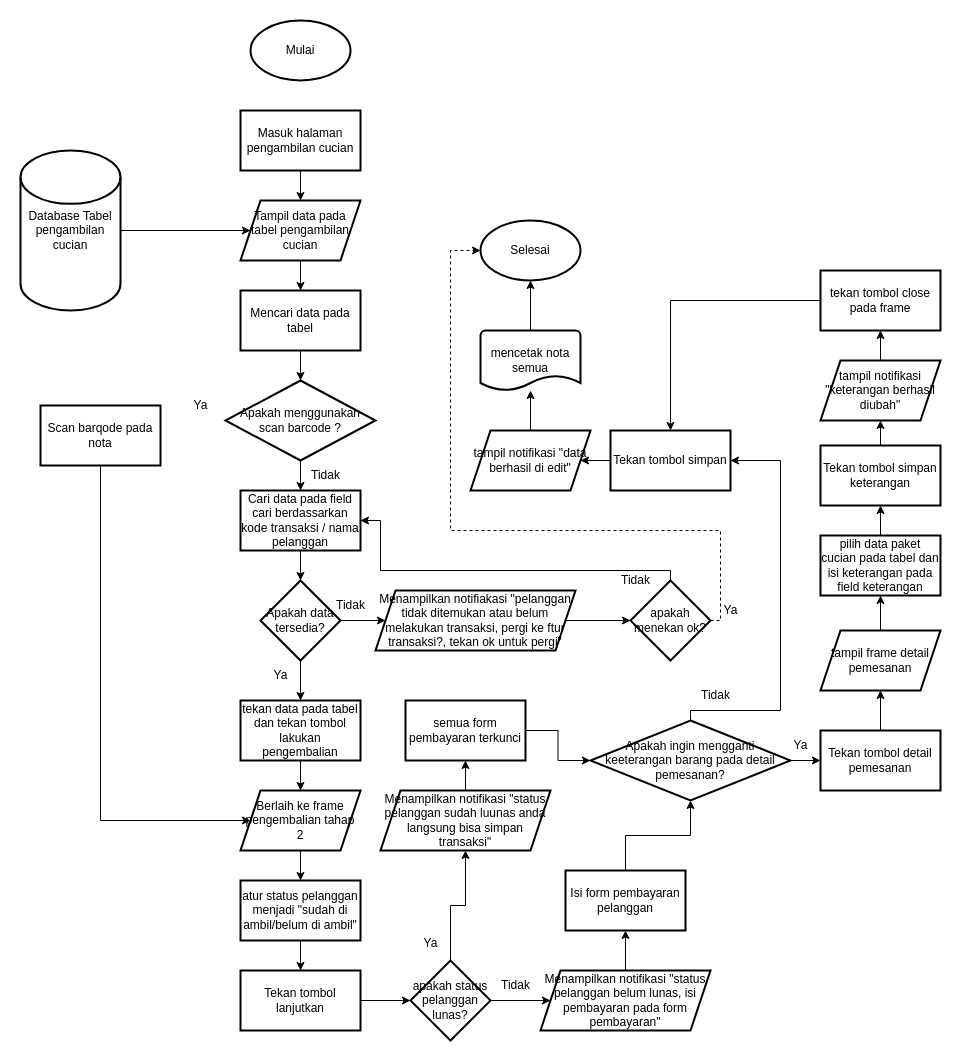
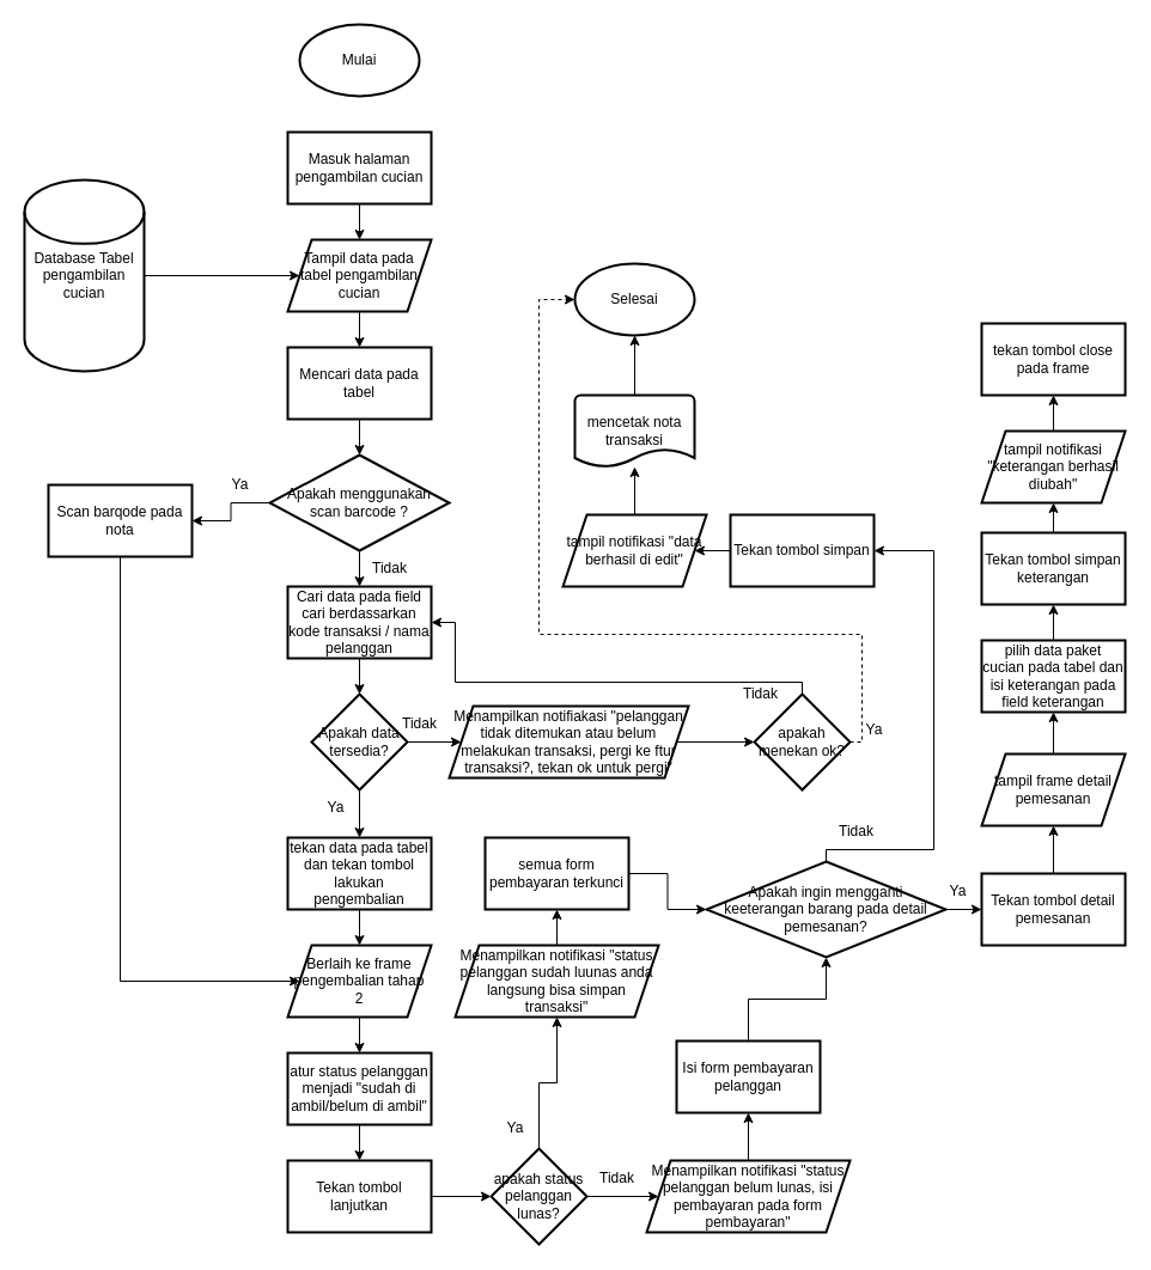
  <mxCell id="0" />
  <mxCell id="1" parent="0" />
  <mxCell id="2" value="Mulai" style="strokeWidth=2;html=1;shape=mxgraph.flowchart.start_1;whiteSpace=wrap;" vertex="1" parent="1"><mxGeometry x="250" y="20" width="100" height="60" as="geometry" /></mxCell>
  <mxCell id="3" value="" style="edgeStyle=orthogonalEdgeStyle;rounded=0;orthogonalLoop=1;jettySize=auto;html=1;" edge="1" parent="1" source="4" target="6"><mxGeometry relative="1" as="geometry" /></mxCell>
  <mxCell id="4" value="Masuk halaman pengambilan cucian" style="whiteSpace=wrap;html=1;strokeWidth=2;" vertex="1" parent="1"><mxGeometry x="240" y="110" width="120" height="60" as="geometry" /></mxCell>
  <mxCell id="5" value="" style="edgeStyle=orthogonalEdgeStyle;rounded=0;orthogonalLoop=1;jettySize=auto;html=1;" edge="1" parent="1" source="6" target="10"><mxGeometry relative="1" as="geometry" /></mxCell>
  <mxCell id="6" value="Tampil data pada tabel pengambilan cucian" style="shape=parallelogram;perimeter=parallelogramPerimeter;whiteSpace=wrap;html=1;fixedSize=1;strokeWidth=2;" vertex="1" parent="1"><mxGeometry x="240" y="200" width="120" height="60" as="geometry" /></mxCell>
  <mxCell id="7" style="edgeStyle=orthogonalEdgeStyle;rounded=0;orthogonalLoop=1;jettySize=auto;html=1;exitX=1;exitY=0.5;exitDx=0;exitDy=0;exitPerimeter=0;" edge="1" parent="1" source="8" target="6"><mxGeometry relative="1" as="geometry" /></mxCell>
  <mxCell id="8" value="Database Tabel pengambilan cucian" style="strokeWidth=2;html=1;shape=mxgraph.flowchart.database;whiteSpace=wrap;" vertex="1" parent="1"><mxGeometry x="20" y="150" width="100" height="160" as="geometry" /></mxCell>
  <mxCell id="9" value="" style="edgeStyle=orthogonalEdgeStyle;rounded=0;orthogonalLoop=1;jettySize=auto;html=1;" edge="1" parent="1" source="10" target="13"><mxGeometry relative="1" as="geometry" /></mxCell>
  <mxCell id="10" value="Mencari data pada tabel" style="whiteSpace=wrap;html=1;strokeWidth=2;" vertex="1" parent="1"><mxGeometry x="240" y="290" width="120" height="60" as="geometry" /></mxCell>
  <mxCell id="11" value="" style="edgeStyle=orthogonalEdgeStyle;rounded=0;orthogonalLoop=1;jettySize=auto;html=1;" edge="1" parent="1" source="13" target="15"><mxGeometry relative="1" as="geometry" /></mxCell>
+ <mxCell id="12" value="" style="edgeStyle=orthogonalEdgeStyle;rounded=0;orthogonalLoop=1;jettySize=auto;html=1;" edge="1" parent="1" source="13" target="37"><mxGeometry relative="1" as="geometry" /></mxCell>
  <mxCell id="13" value="Apakah menggunakan scan barcode ?" style="rhombus;whiteSpace=wrap;html=1;strokeWidth=2;" vertex="1" parent="1"><mxGeometry x="225" y="380" width="150" height="80" as="geometry" /></mxCell>
  <mxCell id="14" value="" style="edgeStyle=orthogonalEdgeStyle;rounded=0;orthogonalLoop=1;jettySize=auto;html=1;" edge="1" parent="1" source="15" target="19"><mxGeometry relative="1" as="geometry" /></mxCell>
  <mxCell id="15" value="Cari data pada field cari berdassarkan kode transaksi / nama pelanggan" style="whiteSpace=wrap;html=1;strokeWidth=2;" vertex="1" parent="1"><mxGeometry x="240" y="490" width="120" height="60" as="geometry" /></mxCell>
  <mxCell id="16" value="Tidak" style="text;html=1;align=center;verticalAlign=middle;resizable=0;points=[];autosize=1;strokeColor=none;fillColor=none;" vertex="1" parent="1"><mxGeometry x="300" y="460" width="50" height="30" as="geometry" /></mxCell>
  <mxCell id="17" value="" style="edgeStyle=orthogonalEdgeStyle;rounded=0;orthogonalLoop=1;jettySize=auto;html=1;" edge="1" parent="1" source="19" target="21"><mxGeometry relative="1" as="geometry" /></mxCell>
  <mxCell id="18" value="" style="edgeStyle=orthogonalEdgeStyle;rounded=0;orthogonalLoop=1;jettySize=auto;html=1;" edge="1" parent="1" source="19" target="28"><mxGeometry relative="1" as="geometry" /></mxCell>
  <mxCell id="19" value="Apakah data tersedia?" style="rhombus;whiteSpace=wrap;html=1;strokeWidth=2;" vertex="1" parent="1"><mxGeometry x="260" y="580" width="80" height="80" as="geometry" /></mxCell>
  <mxCell id="20" value="" style="edgeStyle=orthogonalEdgeStyle;rounded=0;orthogonalLoop=1;jettySize=auto;html=1;" edge="1" parent="1" source="21" target="25"><mxGeometry relative="1" as="geometry" /></mxCell>
  <mxCell id="21" value="Menampilkan notifiakasi &quot;pelanggan tidak ditemukan atau belum melakukan transaksi, pergi ke ftur transaksi?, tekan ok untuk pergi&quot;" style="shape=parallelogram;perimeter=parallelogramPerimeter;whiteSpace=wrap;html=1;fixedSize=1;strokeWidth=2;" vertex="1" parent="1"><mxGeometry x="375" y="590" width="200" height="60" as="geometry" /></mxCell>
  <mxCell id="22" value="Tidak" style="text;html=1;align=center;verticalAlign=middle;resizable=0;points=[];autosize=1;strokeColor=none;fillColor=none;" vertex="1" parent="1"><mxGeometry x="325" y="590" width="50" height="30" as="geometry" /></mxCell>
  <mxCell id="23" style="edgeStyle=orthogonalEdgeStyle;rounded=0;orthogonalLoop=1;jettySize=auto;html=1;exitX=0.5;exitY=0;exitDx=0;exitDy=0;entryX=1;entryY=0.5;entryDx=0;entryDy=0;" edge="1" parent="1" source="25" target="15"><mxGeometry relative="1" as="geometry"><Array as="points"><mxPoint x="670" y="570" /><mxPoint x="380" y="570" /><mxPoint x="380" y="520" /></Array></mxGeometry></mxCell>
  <mxCell id="24" style="edgeStyle=orthogonalEdgeStyle;rounded=0;orthogonalLoop=1;jettySize=auto;html=1;exitX=1;exitY=0.5;exitDx=0;exitDy=0;entryX=0;entryY=0.5;entryDx=0;entryDy=0;entryPerimeter=0;dashed=1;" edge="1" parent="1" source="25" target="75"><mxGeometry relative="1" as="geometry"><Array as="points"><mxPoint x="720" y="620" /><mxPoint x="720" y="530" /><mxPoint x="450" y="530" /><mxPoint x="450" y="250" /></Array></mxGeometry></mxCell>
  <mxCell id="25" value="apakah menekan ok?" style="rhombus;whiteSpace=wrap;html=1;strokeWidth=2;" vertex="1" parent="1"><mxGeometry x="630" y="580" width="80" height="80" as="geometry" /></mxCell>
  <mxCell id="26" value="Tidak" style="text;html=1;align=center;verticalAlign=middle;resizable=0;points=[];autosize=1;strokeColor=none;fillColor=none;" vertex="1" parent="1"><mxGeometry x="610" y="565" width="50" height="30" as="geometry" /></mxCell>
  <mxCell id="27" value="" style="edgeStyle=orthogonalEdgeStyle;rounded=0;orthogonalLoop=1;jettySize=auto;html=1;" edge="1" parent="1" source="28" target="31"><mxGeometry relative="1" as="geometry" /></mxCell>
  <mxCell id="28" value="tekan data pada tabel dan tekan tombol lakukan pengembalian" style="whiteSpace=wrap;html=1;strokeWidth=2;" vertex="1" parent="1"><mxGeometry x="240" y="700" width="120" height="60" as="geometry" /></mxCell>
  <mxCell id="29" value="Ya" style="text;html=1;align=center;verticalAlign=middle;resizable=0;points=[];autosize=1;strokeColor=none;fillColor=none;" vertex="1" parent="1"><mxGeometry x="260" y="660" width="40" height="30" as="geometry" /></mxCell>
  <mxCell id="30" value="" style="edgeStyle=orthogonalEdgeStyle;rounded=0;orthogonalLoop=1;jettySize=auto;html=1;" edge="1" parent="1" source="31" target="33"><mxGeometry relative="1" as="geometry" /></mxCell>
  <mxCell id="31" value="Berlaih ke frame pengembalian tahap 2" style="shape=parallelogram;perimeter=parallelogramPerimeter;whiteSpace=wrap;html=1;fixedSize=1;strokeWidth=2;" vertex="1" parent="1"><mxGeometry x="240" y="790" width="120" height="60" as="geometry" /></mxCell>
  <mxCell id="32" value="" style="edgeStyle=orthogonalEdgeStyle;rounded=0;orthogonalLoop=1;jettySize=auto;html=1;" edge="1" parent="1" source="33" target="35"><mxGeometry relative="1" as="geometry" /></mxCell>
  <mxCell id="33" value="atur status pelanggan menjadi &quot;sudah di ambil/belum di ambil&quot;" style="whiteSpace=wrap;html=1;strokeWidth=2;" vertex="1" parent="1"><mxGeometry x="240" y="880" width="120" height="60" as="geometry" /></mxCell>
  <mxCell id="34" value="" style="edgeStyle=orthogonalEdgeStyle;rounded=0;orthogonalLoop=1;jettySize=auto;html=1;" edge="1" parent="1" source="35" target="41"><mxGeometry relative="1" as="geometry" /></mxCell>
  <mxCell id="35" value="Tekan tombol lanjutkan" style="whiteSpace=wrap;html=1;strokeWidth=2;" vertex="1" parent="1"><mxGeometry x="240" y="970" width="120" height="60" as="geometry" /></mxCell>
  <mxCell id="36" style="edgeStyle=orthogonalEdgeStyle;rounded=0;orthogonalLoop=1;jettySize=auto;html=1;exitX=0.5;exitY=1;exitDx=0;exitDy=0;entryX=0;entryY=0.5;entryDx=0;entryDy=0;" edge="1" parent="1" source="37" target="31"><mxGeometry relative="1" as="geometry"><Array as="points"><mxPoint x="100" y="820" /></Array></mxGeometry></mxCell>
  <mxCell id="37" value="Scan barqode pada nota" style="whiteSpace=wrap;html=1;strokeWidth=2;" vertex="1" parent="1"><mxGeometry x="40" y="405" width="120" height="60" as="geometry" /></mxCell>
  <mxCell id="38" value="Ya" style="text;html=1;align=center;verticalAlign=middle;resizable=0;points=[];autosize=1;strokeColor=none;fillColor=none;" vertex="1" parent="1"><mxGeometry x="180" y="390" width="40" height="30" as="geometry" /></mxCell>
  <mxCell id="39" value="" style="edgeStyle=orthogonalEdgeStyle;rounded=0;orthogonalLoop=1;jettySize=auto;html=1;" edge="1" parent="1" source="41" target="43"><mxGeometry relative="1" as="geometry" /></mxCell>
  <mxCell id="40" value="" style="edgeStyle=orthogonalEdgeStyle;rounded=0;orthogonalLoop=1;jettySize=auto;html=1;" edge="1" parent="1" source="41" target="48"><mxGeometry relative="1" as="geometry" /></mxCell>
  <mxCell id="41" value="apakah status pelanggan lunas?" style="rhombus;whiteSpace=wrap;html=1;strokeWidth=2;" vertex="1" parent="1"><mxGeometry x="410" y="960" width="80" height="80" as="geometry" /></mxCell>
  <mxCell id="42" value="" style="edgeStyle=orthogonalEdgeStyle;rounded=0;orthogonalLoop=1;jettySize=auto;html=1;" edge="1" parent="1" source="43" target="46"><mxGeometry relative="1" as="geometry" /></mxCell>
  <mxCell id="43" value="Menampilkan notifikasi &quot;status pelanggan sudah luunas anda langsung bisa simpan transaksi&quot;" style="shape=parallelogram;perimeter=parallelogramPerimeter;whiteSpace=wrap;html=1;fixedSize=1;strokeWidth=2;" vertex="1" parent="1"><mxGeometry x="380" y="790" width="170" height="60" as="geometry" /></mxCell>
  <mxCell id="44" value="Ya" style="text;html=1;align=center;verticalAlign=middle;resizable=0;points=[];autosize=1;strokeColor=none;fillColor=none;" vertex="1" parent="1"><mxGeometry x="410" y="928" width="40" height="30" as="geometry" /></mxCell>
  <mxCell id="45" style="edgeStyle=orthogonalEdgeStyle;rounded=0;orthogonalLoop=1;jettySize=auto;html=1;exitX=1;exitY=0.5;exitDx=0;exitDy=0;entryX=0;entryY=0.5;entryDx=0;entryDy=0;" edge="1" parent="1" source="46" target="54"><mxGeometry relative="1" as="geometry" /></mxCell>
  <mxCell id="46" value="semua form pembayaran terkunci" style="whiteSpace=wrap;html=1;strokeWidth=2;" vertex="1" parent="1"><mxGeometry x="405" y="700" width="120" height="60" as="geometry" /></mxCell>
  <mxCell id="47" value="" style="edgeStyle=orthogonalEdgeStyle;rounded=0;orthogonalLoop=1;jettySize=auto;html=1;" edge="1" parent="1" source="48" target="51"><mxGeometry relative="1" as="geometry" /></mxCell>
  <mxCell id="48" value="Menampilkan notifikasi &quot;status pelanggan belum lunas, isi pembayaran pada form pembayaran&quot;" style="shape=parallelogram;perimeter=parallelogramPerimeter;whiteSpace=wrap;html=1;fixedSize=1;strokeWidth=2;" vertex="1" parent="1"><mxGeometry x="540" y="970" width="170" height="60" as="geometry" /></mxCell>
  <mxCell id="49" value="Tidak" style="text;html=1;align=center;verticalAlign=middle;resizable=0;points=[];autosize=1;strokeColor=none;fillColor=none;" vertex="1" parent="1"><mxGeometry x="490" y="970" width="50" height="30" as="geometry" /></mxCell>
  <mxCell id="50" value="" style="edgeStyle=orthogonalEdgeStyle;rounded=0;orthogonalLoop=1;jettySize=auto;html=1;" edge="1" parent="1" source="51" target="54"><mxGeometry relative="1" as="geometry" /></mxCell>
  <mxCell id="51" value="Isi form pembayaran pelanggan" style="whiteSpace=wrap;html=1;strokeWidth=2;" vertex="1" parent="1"><mxGeometry x="565" y="870" width="120" height="60" as="geometry" /></mxCell>
  <mxCell id="52" value="" style="edgeStyle=orthogonalEdgeStyle;rounded=0;orthogonalLoop=1;jettySize=auto;html=1;" edge="1" parent="1" source="54" target="56"><mxGeometry relative="1" as="geometry" /></mxCell>
  <mxCell id="53" style="edgeStyle=orthogonalEdgeStyle;rounded=0;orthogonalLoop=1;jettySize=auto;html=1;exitX=0.5;exitY=0;exitDx=0;exitDy=0;entryX=1;entryY=0.5;entryDx=0;entryDy=0;" edge="1" parent="1" source="54" target="69"><mxGeometry relative="1" as="geometry"><Array as="points"><mxPoint x="690" y="710" /><mxPoint x="780" y="710" /><mxPoint x="780" y="460" /></Array></mxGeometry></mxCell>
  <mxCell id="54" value="Apakah ingin mengganti keeterangan barang pada detail pemesanan?" style="rhombus;whiteSpace=wrap;html=1;strokeWidth=2;" vertex="1" parent="1"><mxGeometry x="590" y="720" width="200" height="80" as="geometry" /></mxCell>
  <mxCell id="55" value="" style="edgeStyle=orthogonalEdgeStyle;rounded=0;orthogonalLoop=1;jettySize=auto;html=1;" edge="1" parent="1" source="56" target="59"><mxGeometry relative="1" as="geometry" /></mxCell>
  <mxCell id="56" value="Tekan tombol detail pemesanan" style="whiteSpace=wrap;html=1;strokeWidth=2;" vertex="1" parent="1"><mxGeometry x="820" y="730" width="120" height="60" as="geometry" /></mxCell>
  <mxCell id="57" value="Ya" style="text;html=1;align=center;verticalAlign=middle;resizable=0;points=[];autosize=1;strokeColor=none;fillColor=none;" vertex="1" parent="1"><mxGeometry x="780" y="730" width="40" height="30" as="geometry" /></mxCell>
  <mxCell id="58" value="" style="edgeStyle=orthogonalEdgeStyle;rounded=0;orthogonalLoop=1;jettySize=auto;html=1;" edge="1" parent="1" source="59" target="61"><mxGeometry relative="1" as="geometry" /></mxCell>
  <mxCell id="59" value="tampil frame detail pemesanan" style="shape=parallelogram;perimeter=parallelogramPerimeter;whiteSpace=wrap;html=1;fixedSize=1;strokeWidth=2;" vertex="1" parent="1"><mxGeometry x="820" y="630" width="120" height="60" as="geometry" /></mxCell>
  <mxCell id="60" value="" style="edgeStyle=orthogonalEdgeStyle;rounded=0;orthogonalLoop=1;jettySize=auto;html=1;" edge="1" parent="1" source="61" target="63"><mxGeometry relative="1" as="geometry" /></mxCell>
  <mxCell id="61" value="pilih data paket cucian pada tabel dan isi keterangan pada field keterangan" style="whiteSpace=wrap;html=1;strokeWidth=2;" vertex="1" parent="1"><mxGeometry x="820" y="535" width="120" height="60" as="geometry" /></mxCell>
  <mxCell id="62" value="" style="edgeStyle=orthogonalEdgeStyle;rounded=0;orthogonalLoop=1;jettySize=auto;html=1;" edge="1" parent="1" source="63" target="65"><mxGeometry relative="1" as="geometry" /></mxCell>
  <mxCell id="63" value="Tekan tombol simpan keterangan" style="whiteSpace=wrap;html=1;strokeWidth=2;" vertex="1" parent="1"><mxGeometry x="820" y="445" width="120" height="60" as="geometry" /></mxCell>
  <mxCell id="64" value="" style="edgeStyle=orthogonalEdgeStyle;rounded=0;orthogonalLoop=1;jettySize=auto;html=1;" edge="1" parent="1" source="65" target="67"><mxGeometry relative="1" as="geometry" /></mxCell>
  <mxCell id="65" value="tampil notifikasi &quot;keterangan berhasil diubah&quot;" style="shape=parallelogram;perimeter=parallelogramPerimeter;whiteSpace=wrap;html=1;fixedSize=1;strokeWidth=2;" vertex="1" parent="1"><mxGeometry x="820" y="360" width="120" height="60" as="geometry" /></mxCell>
- <mxCell id="66" style="edgeStyle=orthogonalEdgeStyle;rounded=0;orthogonalLoop=1;jettySize=auto;html=1;exitX=0;exitY=0.5;exitDx=0;exitDy=0;entryX=0.5;entryY=0;entryDx=0;entryDy=0;" edge="1" parent="1" source="67" target="69"><mxGeometry relative="1" as="geometry" /></mxCell>
  <mxCell id="67" value="tekan tombol close pada frame" style="whiteSpace=wrap;html=1;strokeWidth=2;" vertex="1" parent="1"><mxGeometry x="820" y="270" width="120" height="60" as="geometry" /></mxCell>
  <mxCell id="68" value="" style="edgeStyle=orthogonalEdgeStyle;rounded=0;orthogonalLoop=1;jettySize=auto;html=1;" edge="1" parent="1" source="69" target="72"><mxGeometry relative="1" as="geometry" /></mxCell>
  <mxCell id="69" value="Tekan tombol simpan" style="whiteSpace=wrap;html=1;strokeWidth=2;" vertex="1" parent="1"><mxGeometry x="610" y="430" width="120" height="60" as="geometry" /></mxCell>
  <mxCell id="70" value="Tidak" style="text;html=1;align=center;verticalAlign=middle;resizable=0;points=[];autosize=1;strokeColor=none;fillColor=none;" vertex="1" parent="1"><mxGeometry x="690" y="680" width="50" height="30" as="geometry" /></mxCell>
  <mxCell id="71" value="" style="edgeStyle=orthogonalEdgeStyle;rounded=0;orthogonalLoop=1;jettySize=auto;html=1;" edge="1" parent="1" source="72" target="74"><mxGeometry relative="1" as="geometry" /></mxCell>
  <mxCell id="72" value="tampil notifikasi &quot;data berhasil di edit&quot;" style="shape=parallelogram;perimeter=parallelogramPerimeter;whiteSpace=wrap;html=1;fixedSize=1;strokeWidth=2;" vertex="1" parent="1"><mxGeometry x="470" y="430" width="120" height="60" as="geometry" /></mxCell>
  <mxCell id="73" value="" style="edgeStyle=orthogonalEdgeStyle;rounded=0;orthogonalLoop=1;jettySize=auto;html=1;" edge="1" parent="1" source="74" target="75"><mxGeometry relative="1" as="geometry" /></mxCell>
- <mxCell id="74" value="mencetak nota semua" style="strokeWidth=2;html=1;shape=mxgraph.flowchart.document2;whiteSpace=wrap;size=0.25;" vertex="1" parent="1"><mxGeometry x="480" y="330" width="100" height="60" as="geometry" /></mxCell>
+ <mxCell id="74" value="mencetak nota transaksi" style="strokeWidth=2;html=1;shape=mxgraph.flowchart.document2;whiteSpace=wrap;size=0.25;" vertex="1" parent="1"><mxGeometry x="480" y="330" width="100" height="60" as="geometry" /></mxCell>
  <mxCell id="75" value="Selesai" style="strokeWidth=2;html=1;shape=mxgraph.flowchart.start_1;whiteSpace=wrap;" vertex="1" parent="1"><mxGeometry x="480" y="220" width="100" height="60" as="geometry" /></mxCell>
  <mxCell id="76" value="Ya" style="text;html=1;align=center;verticalAlign=middle;resizable=0;points=[];autosize=1;strokeColor=none;fillColor=none;" vertex="1" parent="1"><mxGeometry x="710" y="595" width="40" height="30" as="geometry" /></mxCell>
